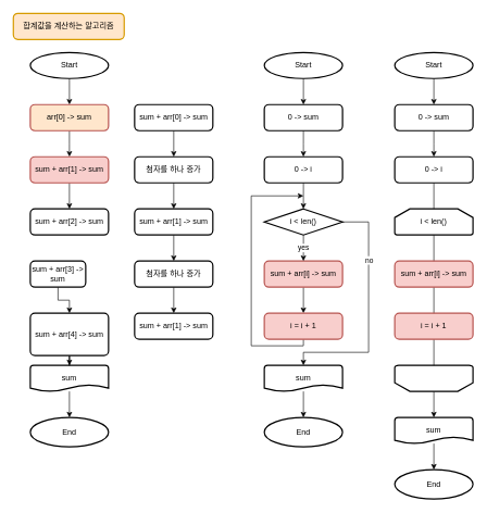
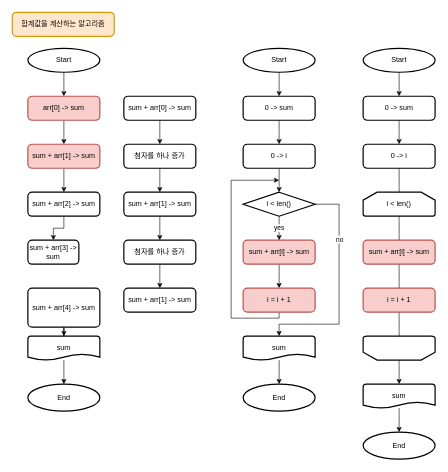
  <mxCell id="0" />
  <mxCell id="1" parent="0" />
  <mxCell id="2" value="합계값을 계산하는 알고리즘" style="rounded=1;whiteSpace=wrap;html=1;absoluteArcSize=1;arcSize=14;strokeWidth=2;fillColor=#ffe6cc;strokeColor=#d79b00;" vertex="1" parent="1"><mxGeometry x="20" y="20" width="170" height="40" as="geometry" /></mxCell>
  <mxCell id="3" style="edgeStyle=orthogonalEdgeStyle;rounded=0;orthogonalLoop=1;jettySize=auto;html=1;entryX=0.5;entryY=0;entryDx=0;entryDy=0;" edge="1" parent="1" source="4" target="6"><mxGeometry relative="1" as="geometry" /></mxCell>
  <mxCell id="4" value="Start" style="strokeWidth=2;html=1;shape=mxgraph.flowchart.start_2;whiteSpace=wrap;" vertex="1" parent="1"><mxGeometry x="46" y="80" width="120" height="40" as="geometry" /></mxCell>
  <mxCell id="5" style="edgeStyle=orthogonalEdgeStyle;rounded=0;orthogonalLoop=1;jettySize=auto;html=1;entryX=0.5;entryY=0;entryDx=0;entryDy=0;entryPerimeter=0;" edge="1" parent="1" source="6"><mxGeometry relative="1" as="geometry"><mxPoint x="106" y="240" as="targetPoint" /></mxGeometry></mxCell>
- <mxCell id="6" value="arr[0] -&amp;gt; sum" style="rounded=1;whiteSpace=wrap;html=1;absoluteArcSize=1;arcSize=14;strokeWidth=2;fillColor=#ffe6cc;strokeColor=#b85450;" vertex="1" parent="1"><mxGeometry x="46" y="160" width="120" height="40" as="geometry" /></mxCell>
+ <mxCell id="6" value="arr[0] -&amp;gt; sum" style="rounded=1;whiteSpace=wrap;html=1;absoluteArcSize=1;arcSize=14;strokeWidth=2;fillColor=#f8cecc;strokeColor=#b85450;" vertex="1" parent="1"><mxGeometry x="46" y="160" width="120" height="40" as="geometry" /></mxCell>
  <mxCell id="7" value="End" style="strokeWidth=2;html=1;shape=mxgraph.flowchart.start_2;whiteSpace=wrap;" vertex="1" parent="1"><mxGeometry x="46" y="640" width="120" height="45" as="geometry" /></mxCell>
  <mxCell id="8" style="edgeStyle=orthogonalEdgeStyle;rounded=0;orthogonalLoop=1;jettySize=auto;html=1;entryX=0.5;entryY=0;entryDx=0;entryDy=0;" edge="1" parent="1" source="9" target="11"><mxGeometry relative="1" as="geometry" /></mxCell>
  <mxCell id="9" value="sum + arr[1] -&amp;gt; sum" style="rounded=1;whiteSpace=wrap;html=1;absoluteArcSize=1;arcSize=14;strokeWidth=2;fillColor=#f8cecc;strokeColor=#b85450;" vertex="1" parent="1"><mxGeometry x="46" y="240" width="120" height="40" as="geometry" /></mxCell>
+ <mxCell id="10" style="edgeStyle=orthogonalEdgeStyle;rounded=0;orthogonalLoop=1;jettySize=auto;html=1;entryX=0.5;entryY=0;entryDx=0;entryDy=0;" edge="1" parent="1" source="11" target="13"><mxGeometry relative="1" as="geometry" /></mxCell>
  <mxCell id="11" value="sum + arr[2] -&amp;gt; sum" style="rounded=1;whiteSpace=wrap;html=1;absoluteArcSize=1;arcSize=14;strokeWidth=2;" vertex="1" parent="1"><mxGeometry x="46" y="320" width="120" height="40" as="geometry" /></mxCell>
- <mxCell id="12" style="edgeStyle=orthogonalEdgeStyle;rounded=0;orthogonalLoop=1;jettySize=auto;html=1;entryX=0.5;entryY=0;entryDx=0;entryDy=0;" edge="1" parent="1" source="13" target="15"><mxGeometry relative="1" as="geometry" /></mxCell>
  <mxCell id="13" value="sum + arr[3] -&amp;gt; sum" style="rounded=1;whiteSpace=wrap;html=1;absoluteArcSize=1;arcSize=14;strokeWidth=2;" vertex="1" parent="1"><mxGeometry x="46" y="400" width="85" height="40" as="geometry" /></mxCell>
  <mxCell id="14" style="edgeStyle=orthogonalEdgeStyle;rounded=0;orthogonalLoop=1;jettySize=auto;html=1;entryX=0.5;entryY=0;entryDx=0;entryDy=0;entryPerimeter=0;" edge="1" parent="1" source="15" target="17"><mxGeometry relative="1" as="geometry" /></mxCell>
  <mxCell id="15" value="sum + arr[4] -&amp;gt; sum" style="rounded=1;whiteSpace=wrap;html=1;absoluteArcSize=1;arcSize=14;strokeWidth=2;" vertex="1" parent="1"><mxGeometry x="46" y="480" width="120" height="65" as="geometry" /></mxCell>
  <mxCell id="16" style="edgeStyle=orthogonalEdgeStyle;rounded=0;orthogonalLoop=1;jettySize=auto;html=1;entryX=0.5;entryY=0;entryDx=0;entryDy=0;entryPerimeter=0;" edge="1" parent="1" source="17" target="7"><mxGeometry relative="1" as="geometry" /></mxCell>
  <mxCell id="17" value="sum" style="strokeWidth=2;html=1;shape=mxgraph.flowchart.document2;whiteSpace=wrap;size=0.25;" vertex="1" parent="1"><mxGeometry x="46" y="560" width="120" height="40" as="geometry" /></mxCell>
  <mxCell id="18" style="edgeStyle=orthogonalEdgeStyle;rounded=0;orthogonalLoop=1;jettySize=auto;html=1;entryX=0.5;entryY=0;entryDx=0;entryDy=0;" edge="1" parent="1" source="19" target="21"><mxGeometry relative="1" as="geometry" /></mxCell>
  <mxCell id="19" value="sum + arr[0] -&amp;gt; sum" style="rounded=1;whiteSpace=wrap;html=1;absoluteArcSize=1;arcSize=14;strokeWidth=2;" vertex="1" parent="1"><mxGeometry x="206" y="160" width="120" height="40" as="geometry" /></mxCell>
  <mxCell id="20" style="edgeStyle=orthogonalEdgeStyle;rounded=0;orthogonalLoop=1;jettySize=auto;html=1;entryX=0.5;entryY=0;entryDx=0;entryDy=0;" edge="1" parent="1" source="21" target="23"><mxGeometry relative="1" as="geometry" /></mxCell>
  <mxCell id="21" value="첨자를 하나 증가" style="rounded=1;whiteSpace=wrap;html=1;absoluteArcSize=1;arcSize=14;strokeWidth=2;" vertex="1" parent="1"><mxGeometry x="206" y="240" width="120" height="40" as="geometry" /></mxCell>
  <mxCell id="22" style="edgeStyle=orthogonalEdgeStyle;rounded=0;orthogonalLoop=1;jettySize=auto;html=1;entryX=0.5;entryY=0;entryDx=0;entryDy=0;" edge="1" parent="1" source="23" target="25"><mxGeometry relative="1" as="geometry" /></mxCell>
  <mxCell id="23" value="sum + arr[1] -&amp;gt; sum" style="rounded=1;whiteSpace=wrap;html=1;absoluteArcSize=1;arcSize=14;strokeWidth=2;" vertex="1" parent="1"><mxGeometry x="206" y="320" width="120" height="40" as="geometry" /></mxCell>
  <mxCell id="24" style="edgeStyle=orthogonalEdgeStyle;rounded=0;orthogonalLoop=1;jettySize=auto;html=1;entryX=0.5;entryY=0;entryDx=0;entryDy=0;" edge="1" parent="1" source="25" target="26"><mxGeometry relative="1" as="geometry" /></mxCell>
  <mxCell id="25" value="첨자를 하나 증가" style="rounded=1;whiteSpace=wrap;html=1;absoluteArcSize=1;arcSize=14;strokeWidth=2;" vertex="1" parent="1"><mxGeometry x="206" y="400" width="120" height="40" as="geometry" /></mxCell>
  <mxCell id="26" value="sum + arr[1] -&amp;gt; sum" style="rounded=1;whiteSpace=wrap;html=1;absoluteArcSize=1;arcSize=14;strokeWidth=2;" vertex="1" parent="1"><mxGeometry x="206" y="480" width="120" height="40" as="geometry" /></mxCell>
  <mxCell id="27" style="edgeStyle=orthogonalEdgeStyle;rounded=0;orthogonalLoop=1;jettySize=auto;html=1;entryX=0.5;entryY=0;entryDx=0;entryDy=0;" edge="1" parent="1" source="28" target="30"><mxGeometry relative="1" as="geometry" /></mxCell>
  <mxCell id="28" value="Start" style="strokeWidth=2;html=1;shape=mxgraph.flowchart.start_2;whiteSpace=wrap;" vertex="1" parent="1"><mxGeometry x="404.93" y="80" width="120" height="40" as="geometry" /></mxCell>
  <mxCell id="29" style="edgeStyle=orthogonalEdgeStyle;rounded=0;orthogonalLoop=1;jettySize=auto;html=1;entryX=0.5;entryY=0;entryDx=0;entryDy=0;entryPerimeter=0;" edge="1" parent="1" source="30"><mxGeometry relative="1" as="geometry"><mxPoint x="464.93" y="240" as="targetPoint" /></mxGeometry></mxCell>
  <mxCell id="30" value="0 -&amp;gt; sum" style="rounded=1;whiteSpace=wrap;html=1;absoluteArcSize=1;arcSize=14;strokeWidth=2;" vertex="1" parent="1"><mxGeometry x="404.93" y="160" width="120" height="40" as="geometry" /></mxCell>
  <mxCell id="31" value="End" style="strokeWidth=2;html=1;shape=mxgraph.flowchart.start_2;whiteSpace=wrap;" vertex="1" parent="1"><mxGeometry x="404.93" y="640" width="120" height="45" as="geometry" /></mxCell>
  <mxCell id="32" style="edgeStyle=orthogonalEdgeStyle;rounded=0;orthogonalLoop=1;jettySize=auto;html=1;entryX=0.5;entryY=0;entryDx=0;entryDy=0;entryPerimeter=0;" edge="1" parent="1" source="33" target="43"><mxGeometry relative="1" as="geometry" /></mxCell>
  <mxCell id="33" value="0 -&amp;gt; i" style="rounded=1;whiteSpace=wrap;html=1;absoluteArcSize=1;arcSize=14;strokeWidth=2;" vertex="1" parent="1"><mxGeometry x="404.93" y="240" width="120" height="40" as="geometry" /></mxCell>
  <mxCell id="34" style="edgeStyle=orthogonalEdgeStyle;rounded=0;orthogonalLoop=1;jettySize=auto;html=1;entryX=0.5;entryY=0;entryDx=0;entryDy=0;entryPerimeter=0;" edge="1" parent="1" source="35" target="31"><mxGeometry relative="1" as="geometry" /></mxCell>
  <mxCell id="35" value="sum" style="strokeWidth=2;html=1;shape=mxgraph.flowchart.document2;whiteSpace=wrap;size=0.25;" vertex="1" parent="1"><mxGeometry x="404.93" y="560" width="120" height="40" as="geometry" /></mxCell>
  <mxCell id="36" style="edgeStyle=orthogonalEdgeStyle;rounded=0;orthogonalLoop=1;jettySize=auto;html=1;entryX=0.5;entryY=0;entryDx=0;entryDy=0;" edge="1" parent="1" source="37" target="39"><mxGeometry relative="1" as="geometry" /></mxCell>
  <mxCell id="37" value="sum + arr[i] -&amp;gt; sum" style="rounded=1;whiteSpace=wrap;html=1;absoluteArcSize=1;arcSize=14;strokeWidth=2;fillColor=#f8cecc;strokeColor=#b85450;" vertex="1" parent="1"><mxGeometry x="404.93" y="400" width="120" height="40" as="geometry" /></mxCell>
  <mxCell id="38" style="edgeStyle=orthogonalEdgeStyle;rounded=0;orthogonalLoop=1;jettySize=auto;html=1;" edge="1" parent="1" source="39"><mxGeometry relative="1" as="geometry"><mxPoint x="464.93" y="300" as="targetPoint" /><Array as="points"><mxPoint x="464.93" y="530" /><mxPoint x="384.93" y="530" /><mxPoint x="384.93" y="300" /></Array></mxGeometry></mxCell>
  <mxCell id="39" value="i = i + 1" style="rounded=1;whiteSpace=wrap;html=1;absoluteArcSize=1;arcSize=14;strokeWidth=2;fillColor=#f8cecc;strokeColor=#b85450;" vertex="1" parent="1"><mxGeometry x="404.93" y="480" width="120" height="40" as="geometry" /></mxCell>
  <mxCell id="40" style="edgeStyle=orthogonalEdgeStyle;rounded=0;orthogonalLoop=1;jettySize=auto;html=1;entryX=0.5;entryY=0;entryDx=0;entryDy=0;entryPerimeter=0;" edge="1" parent="1" source="43" target="35"><mxGeometry relative="1" as="geometry"><Array as="points"><mxPoint x="564.93" y="340" /><mxPoint x="564.93" y="540" /><mxPoint x="464.93" y="540" /></Array></mxGeometry></mxCell>
  <mxCell id="41" value="no" style="edgeLabel;html=1;align=center;verticalAlign=middle;resizable=0;points=[];" vertex="1" connectable="0" parent="40"><mxGeometry x="-0.453" y="1" relative="1" as="geometry"><mxPoint as="offset" /></mxGeometry></mxCell>
  <mxCell id="42" value="yes" style="edgeStyle=orthogonalEdgeStyle;rounded=0;orthogonalLoop=1;jettySize=auto;html=1;entryX=0.5;entryY=0;entryDx=0;entryDy=0;" edge="1" parent="1" source="43" target="37"><mxGeometry relative="1" as="geometry" /></mxCell>
  <mxCell id="43" value="i &amp;lt; len()" style="strokeWidth=2;html=1;shape=mxgraph.flowchart.decision;whiteSpace=wrap;" vertex="1" parent="1"><mxGeometry x="404.93" y="320" width="120" height="40" as="geometry" /></mxCell>
  <mxCell id="44" style="edgeStyle=orthogonalEdgeStyle;rounded=0;orthogonalLoop=1;jettySize=auto;html=1;entryX=0.5;entryY=0;entryDx=0;entryDy=0;" edge="1" parent="1" source="45" target="47"><mxGeometry relative="1" as="geometry" /></mxCell>
  <mxCell id="45" value="Start" style="strokeWidth=2;html=1;shape=mxgraph.flowchart.start_2;whiteSpace=wrap;" vertex="1" parent="1"><mxGeometry x="605" y="80" width="120" height="40" as="geometry" /></mxCell>
  <mxCell id="46" style="edgeStyle=orthogonalEdgeStyle;rounded=0;orthogonalLoop=1;jettySize=auto;html=1;entryX=0.5;entryY=0;entryDx=0;entryDy=0;entryPerimeter=0;" edge="1" parent="1" source="47"><mxGeometry relative="1" as="geometry"><mxPoint x="665" y="240" as="targetPoint" /></mxGeometry></mxCell>
  <mxCell id="47" value="0 -&amp;gt; sum" style="rounded=1;whiteSpace=wrap;html=1;absoluteArcSize=1;arcSize=14;strokeWidth=2;" vertex="1" parent="1"><mxGeometry x="605" y="160" width="120" height="40" as="geometry" /></mxCell>
  <mxCell id="48" value="End" style="strokeWidth=2;html=1;shape=mxgraph.flowchart.start_2;whiteSpace=wrap;" vertex="1" parent="1"><mxGeometry x="605" y="720" width="120" height="45" as="geometry" /></mxCell>
  <mxCell id="49" style="edgeStyle=orthogonalEdgeStyle;rounded=0;orthogonalLoop=1;jettySize=auto;html=1;entryX=0.5;entryY=0;entryDx=0;entryDy=0;entryPerimeter=0;" edge="1" parent="1" source="50" target="52"><mxGeometry relative="1" as="geometry" /></mxCell>
  <mxCell id="50" value="0 -&amp;gt; i" style="rounded=1;whiteSpace=wrap;html=1;absoluteArcSize=1;arcSize=14;strokeWidth=2;" vertex="1" parent="1"><mxGeometry x="605" y="240" width="120" height="40" as="geometry" /></mxCell>
  <mxCell id="51" style="edgeStyle=orthogonalEdgeStyle;rounded=0;orthogonalLoop=1;jettySize=auto;html=1;entryX=0.5;entryY=0;entryDx=0;entryDy=0;entryPerimeter=0;" edge="1" parent="1" source="52" target="48"><mxGeometry relative="1" as="geometry" /></mxCell>
  <mxCell id="52" value="sum" style="strokeWidth=2;html=1;shape=mxgraph.flowchart.document2;whiteSpace=wrap;size=0.25;" vertex="1" parent="1"><mxGeometry x="605" y="640" width="120" height="40" as="geometry" /></mxCell>
  <mxCell id="53" value="i &amp;lt; len()" style="strokeWidth=2;html=1;shape=mxgraph.flowchart.loop_limit;whiteSpace=wrap;" vertex="1" parent="1"><mxGeometry x="605" y="320" width="120" height="40" as="geometry" /></mxCell>
  <mxCell id="54" value="" style="strokeWidth=2;html=1;shape=mxgraph.flowchart.loop_limit;whiteSpace=wrap;rotation=-180;" vertex="1" parent="1"><mxGeometry x="605" y="560" width="120" height="40" as="geometry" /></mxCell>
  <mxCell id="55" value="sum + arr[i] -&amp;gt; sum" style="rounded=1;whiteSpace=wrap;html=1;absoluteArcSize=1;arcSize=14;strokeWidth=2;fillColor=#f8cecc;strokeColor=#b85450;" vertex="1" parent="1"><mxGeometry x="605" y="400" width="120" height="40" as="geometry" /></mxCell>
  <mxCell id="56" value="i = i + 1" style="rounded=1;whiteSpace=wrap;html=1;absoluteArcSize=1;arcSize=14;strokeWidth=2;fillColor=#f8cecc;strokeColor=#b85450;" vertex="1" parent="1"><mxGeometry x="605" y="480" width="120" height="40" as="geometry" /></mxCell>
